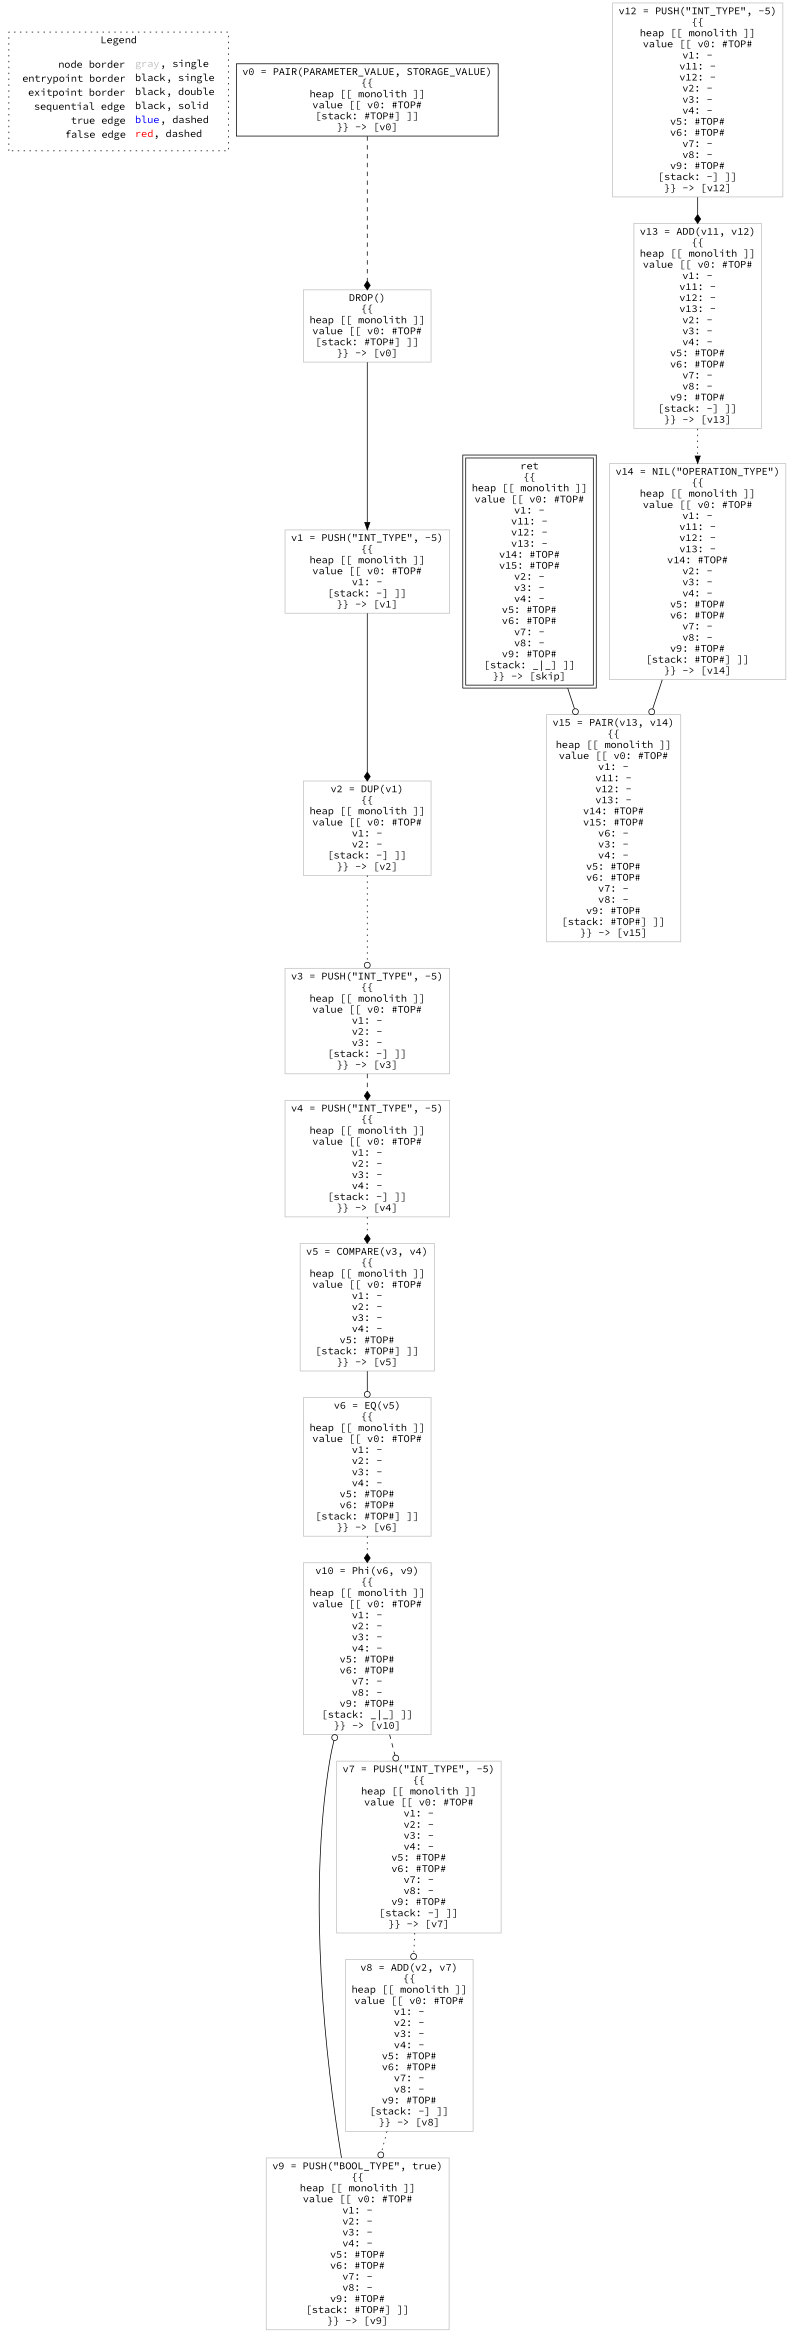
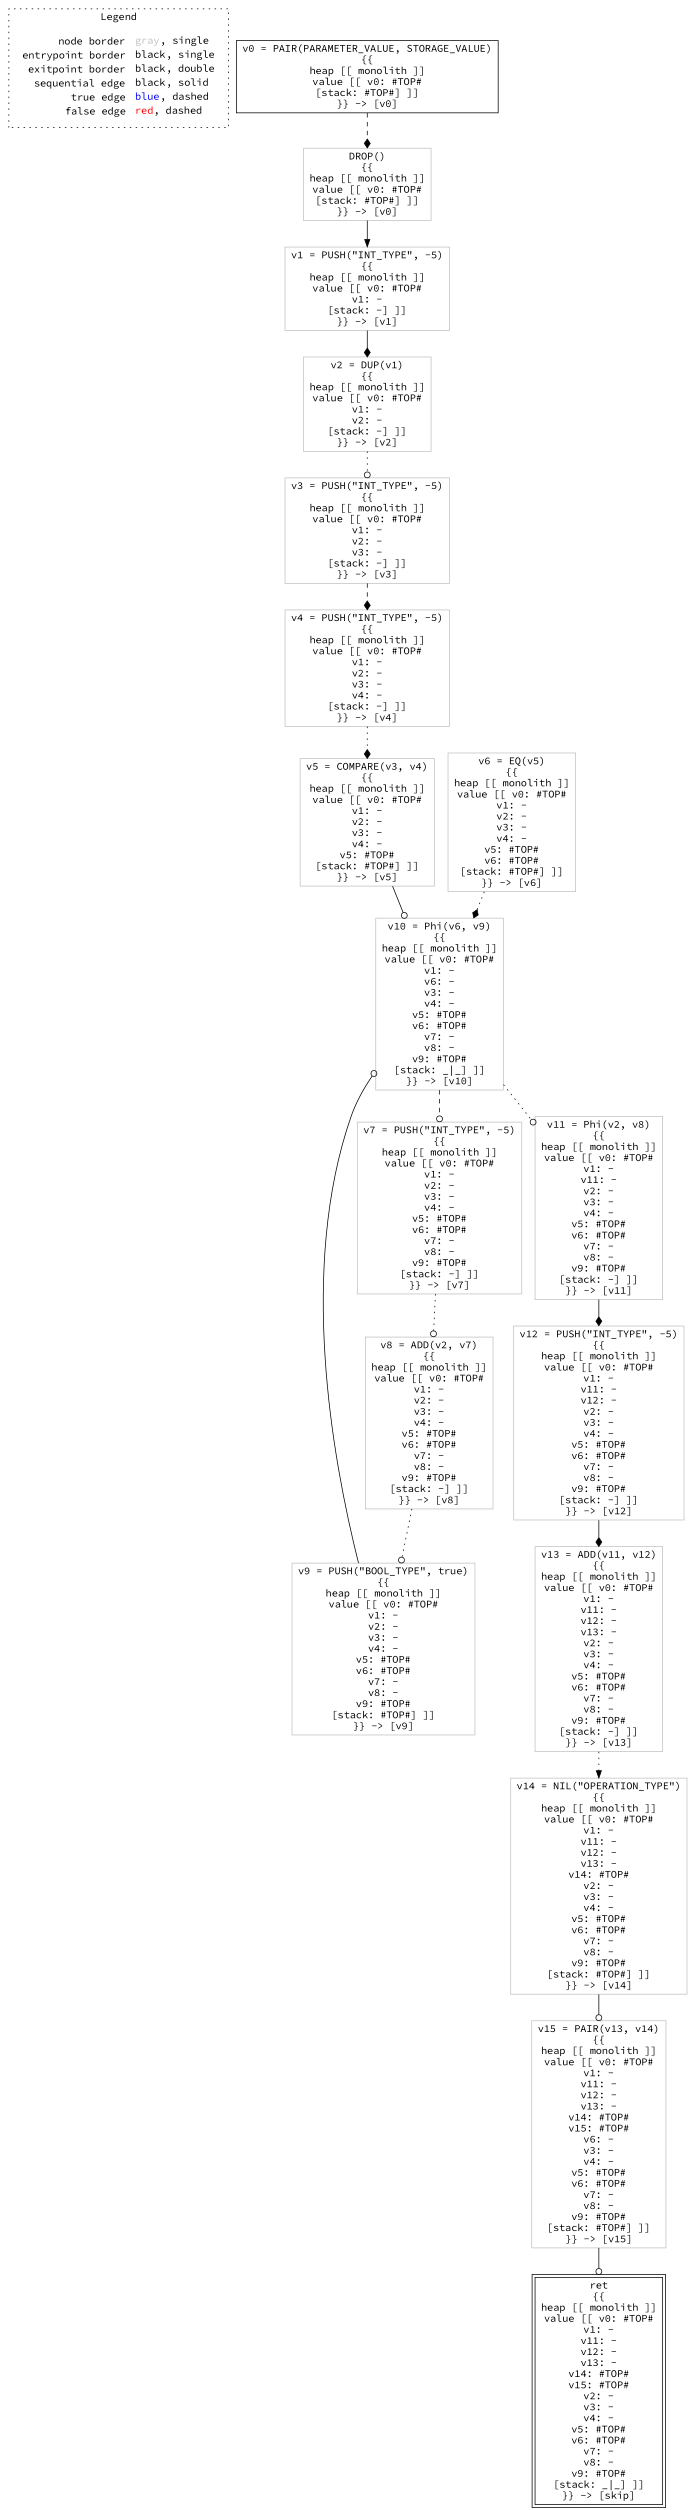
  digraph {
    fontname="Source Code Pro"
    node [fontname="Source Code Pro" shape=rect color=gray]
    edge [arrowhead=odot color=black fontname="Source Code Pro" style=solid]
    n1 [label=<<table border="0" cellpadding="2" cellspacing="0" cellborder="0"><tr><td align="right">node border&nbsp;</td><td align="left"><font color="gray">gray</font>, single</td></tr><tr><td align="right">entrypoint border&nbsp;</td><td align="left"><font color="black">black</font>, single</td></tr><tr><td align="right">exitpoint border&nbsp;</td><td align="left"><font color="black">black</font>, double</td></tr><tr><td align="right">sequential edge&nbsp;</td><td align="left"><font color="black">black</font>, solid</td></tr><tr><td align="right">true edge&nbsp;</td><td align="left"><font color="blue">blue</font>, dashed</td></tr><tr><td align="right">false edge&nbsp;</td><td align="left"><font color="red">red</font>, dashed</td></tr></table>> shape=plaintext color=""]
    n2 [color=black label=<v0 = PAIR(PARAMETER_VALUE, STORAGE_VALUE)<BR/>{{<BR/>heap [[ monolith ]]<BR/>value [[ v0: #TOP#<BR/>[stack: #TOP#] ]]<BR/>}} -&gt; [v0]>]
    n3 [label=<DROP()<BR/>{{<BR/>heap [[ monolith ]]<BR/>value [[ v0: #TOP#<BR/>[stack: #TOP#] ]]<BR/>}} -&gt; [v0]>]
    n4 [label=<v1 = PUSH(&quot;INT_TYPE&quot;, -5)<BR/>{{<BR/>heap [[ monolith ]]<BR/>value [[ v0: #TOP#<BR/>v1: -<BR/>[stack: -] ]]<BR/>}} -&gt; [v1]>]
    n5 [color=black label=<ret<BR/>{{<BR/>heap [[ monolith ]]<BR/>value [[ v0: #TOP#<BR/>v1: -<BR/>v11: -<BR/>v12: -<BR/>v13: -<BR/>v14: #TOP#<BR/>v15: #TOP#<BR/>v2: -<BR/>v3: -<BR/>v4: -<BR/>v5: #TOP#<BR/>v6: #TOP#<BR/>v7: -<BR/>v8: -<BR/>v9: #TOP#<BR/>[stack: _|_] ]]<BR/>}} -&gt; [skip]> peripheries=2]
+   n6 [label=<v11 = Phi(v2, v8)<BR/>{{<BR/>heap [[ monolith ]]<BR/>value [[ v0: #TOP#<BR/>v1: -<BR/>v11: -<BR/>v2: -<BR/>v3: -<BR/>v4: -<BR/>v5: #TOP#<BR/>v6: #TOP#<BR/>v7: -<BR/>v8: -<BR/>v9: #TOP#<BR/>[stack: -] ]]<BR/>}} -&gt; [v11]>]
    n7 [label=<v12 = PUSH(&quot;INT_TYPE&quot;, -5)<BR/>{{<BR/>heap [[ monolith ]]<BR/>value [[ v0: #TOP#<BR/>v1: -<BR/>v11: -<BR/>v12: -<BR/>v2: -<BR/>v3: -<BR/>v4: -<BR/>v5: #TOP#<BR/>v6: #TOP#<BR/>v7: -<BR/>v8: -<BR/>v9: #TOP#<BR/>[stack: -] ]]<BR/>}} -&gt; [v12]>]
    n8 [label=<v13 = ADD(v11, v12)<BR/>{{<BR/>heap [[ monolith ]]<BR/>value [[ v0: #TOP#<BR/>v1: -<BR/>v11: -<BR/>v12: -<BR/>v13: -<BR/>v2: -<BR/>v3: -<BR/>v4: -<BR/>v5: #TOP#<BR/>v6: #TOP#<BR/>v7: -<BR/>v8: -<BR/>v9: #TOP#<BR/>[stack: -] ]]<BR/>}} -&gt; [v13]>]
    n9 [label=<v2 = DUP(v1)<BR/>{{<BR/>heap [[ monolith ]]<BR/>value [[ v0: #TOP#<BR/>v1: -<BR/>v2: -<BR/>[stack: -] ]]<BR/>}} -&gt; [v2]>]
    n10 [label=<v3 = PUSH(&quot;INT_TYPE&quot;, -5)<BR/>{{<BR/>heap [[ monolith ]]<BR/>value [[ v0: #TOP#<BR/>v1: -<BR/>v2: -<BR/>v3: -<BR/>[stack: -] ]]<BR/>}} -&gt; [v3]>]
    n11 [label=<v4 = PUSH(&quot;INT_TYPE&quot;, -5)<BR/>{{<BR/>heap [[ monolith ]]<BR/>value [[ v0: #TOP#<BR/>v1: -<BR/>v2: -<BR/>v3: -<BR/>v4: -<BR/>[stack: -] ]]<BR/>}} -&gt; [v4]>]
    n12 [label=<v14 = NIL(&quot;OPERATION_TYPE&quot;)<BR/>{{<BR/>heap [[ monolith ]]<BR/>value [[ v0: #TOP#<BR/>v1: -<BR/>v11: -<BR/>v12: -<BR/>v13: -<BR/>v14: #TOP#<BR/>v2: -<BR/>v3: -<BR/>v4: -<BR/>v5: #TOP#<BR/>v6: #TOP#<BR/>v7: -<BR/>v8: -<BR/>v9: #TOP#<BR/>[stack: #TOP#] ]]<BR/>}} -&gt; [v14]>]
    n13 [label=<v15 = PAIR(v13, v14)<BR/>{{<BR/>heap [[ monolith ]]<BR/>value [[ v0: #TOP#<BR/>v1: -<BR/>v11: -<BR/>v12: -<BR/>v13: -<BR/>v14: #TOP#<BR/>v15: #TOP#<BR/>v6: -<BR/>v3: -<BR/>v4: -<BR/>v5: #TOP#<BR/>v6: #TOP#<BR/>v7: -<BR/>v8: -<BR/>v9: #TOP#<BR/>[stack: #TOP#] ]]<BR/>}} -&gt; [v15]>]
    n14 [label=<v8 = ADD(v2, v7)<BR/>{{<BR/>heap [[ monolith ]]<BR/>value [[ v0: #TOP#<BR/>v1: -<BR/>v2: -<BR/>v3: -<BR/>v4: -<BR/>v5: #TOP#<BR/>v6: #TOP#<BR/>v7: -<BR/>v8: -<BR/>v9: #TOP#<BR/>[stack: -] ]]<BR/>}} -&gt; [v8]>]
    n15 [label=<v9 = PUSH(&quot;BOOL_TYPE&quot;, true)<BR/>{{<BR/>heap [[ monolith ]]<BR/>value [[ v0: #TOP#<BR/>v1: -<BR/>v2: -<BR/>v3: -<BR/>v4: -<BR/>v5: #TOP#<BR/>v6: #TOP#<BR/>v7: -<BR/>v8: -<BR/>v9: #TOP#<BR/>[stack: #TOP#] ]]<BR/>}} -&gt; [v9]>]
-   n16 [label=<v10 = Phi(v6, v9)<BR/>{{<BR/>heap [[ monolith ]]<BR/>value [[ v0: #TOP#<BR/>v1: -<BR/>v2: -<BR/>v3: -<BR/>v4: -<BR/>v5: #TOP#<BR/>v6: #TOP#<BR/>v7: -<BR/>v8: -<BR/>v9: #TOP#<BR/>[stack: _|_] ]]<BR/>}} -&gt; [v10]>]
+   n16 [label=<v10 = Phi(v6, v9)<BR/>{{<BR/>heap [[ monolith ]]<BR/>value [[ v0: #TOP#<BR/>v1: -<BR/>v6: -<BR/>v3: -<BR/>v4: -<BR/>v5: #TOP#<BR/>v6: #TOP#<BR/>v7: -<BR/>v8: -<BR/>v9: #TOP#<BR/>[stack: _|_] ]]<BR/>}} -&gt; [v10]>]
    n17 [label=<v7 = PUSH(&quot;INT_TYPE&quot;, -5)<BR/>{{<BR/>heap [[ monolith ]]<BR/>value [[ v0: #TOP#<BR/>v1: -<BR/>v2: -<BR/>v3: -<BR/>v4: -<BR/>v5: #TOP#<BR/>v6: #TOP#<BR/>v7: -<BR/>v8: -<BR/>v9: #TOP#<BR/>[stack: -] ]]<BR/>}} -&gt; [v7]>]
    n18 [label=<v5 = COMPARE(v3, v4)<BR/>{{<BR/>heap [[ monolith ]]<BR/>value [[ v0: #TOP#<BR/>v1: -<BR/>v2: -<BR/>v3: -<BR/>v4: -<BR/>v5: #TOP#<BR/>[stack: #TOP#] ]]<BR/>}} -&gt; [v5]>]
    n19 [label=<v6 = EQ(v5)<BR/>{{<BR/>heap [[ monolith ]]<BR/>value [[ v0: #TOP#<BR/>v1: -<BR/>v2: -<BR/>v3: -<BR/>v4: -<BR/>v5: #TOP#<BR/>v6: #TOP#<BR/>[stack: #TOP#] ]]<BR/>}} -&gt; [v6]>]
    subgraph cluster_1 {
      label=Legend
      style=dotted
      n1
    }
    n2 -> n3 [arrowhead=diamond style=dashed]
    n3 -> n4 [arrowhead=normal]
    n4 -> n9 [arrowhead=diamond]
+   n6 -> n7 [arrowhead=diamond]
    n7 -> n8 [arrowhead=diamond]
    n8 -> n12 [arrowhead=normal style=dotted]
    n9 -> n10 [style=dotted]
    n10 -> n11 [arrowhead=diamond style=dashed]
    n11 -> n18 [arrowhead=diamond style=dotted]
    n12 -> n13
-   n5 -> n13
+   n13 -> n5
    n14 -> n15 [style=dotted]
    n15 -> n16
+   n16 -> n6 [style=dotted]
    n16 -> n17 [style=dashed]
    n17 -> n14 [style=dotted]
-   n18 -> n19
+   n18 -> n16
    n19 -> n16 [arrowhead=diamond style=dotted]
  }
